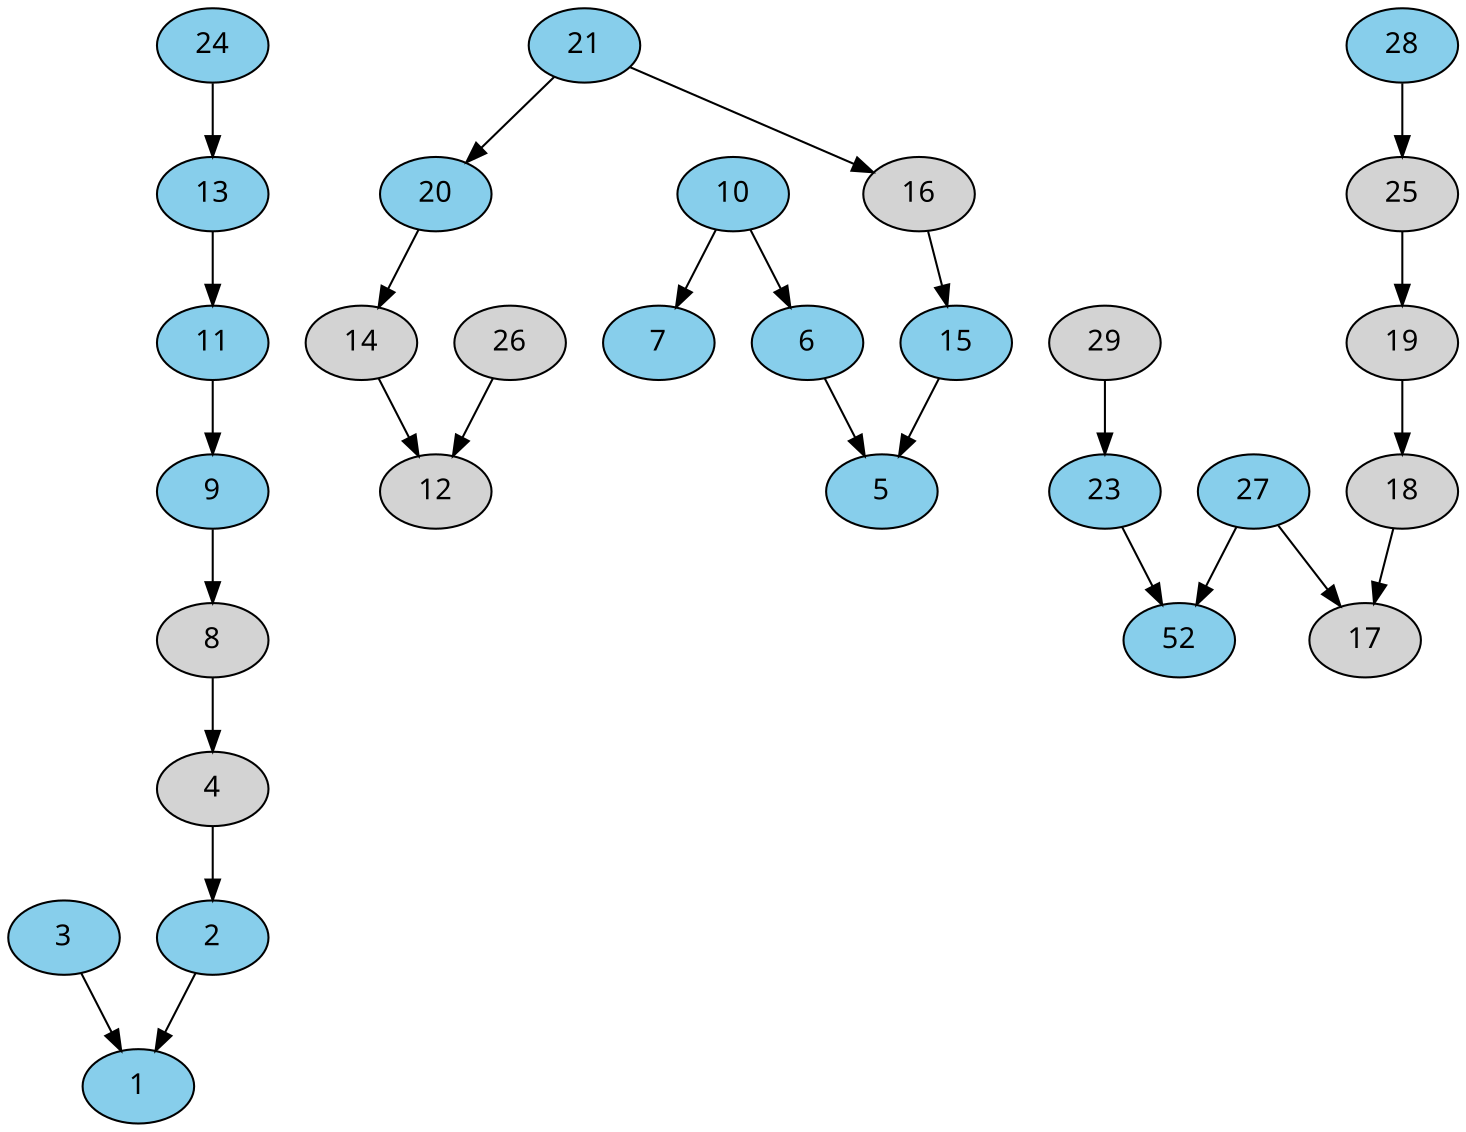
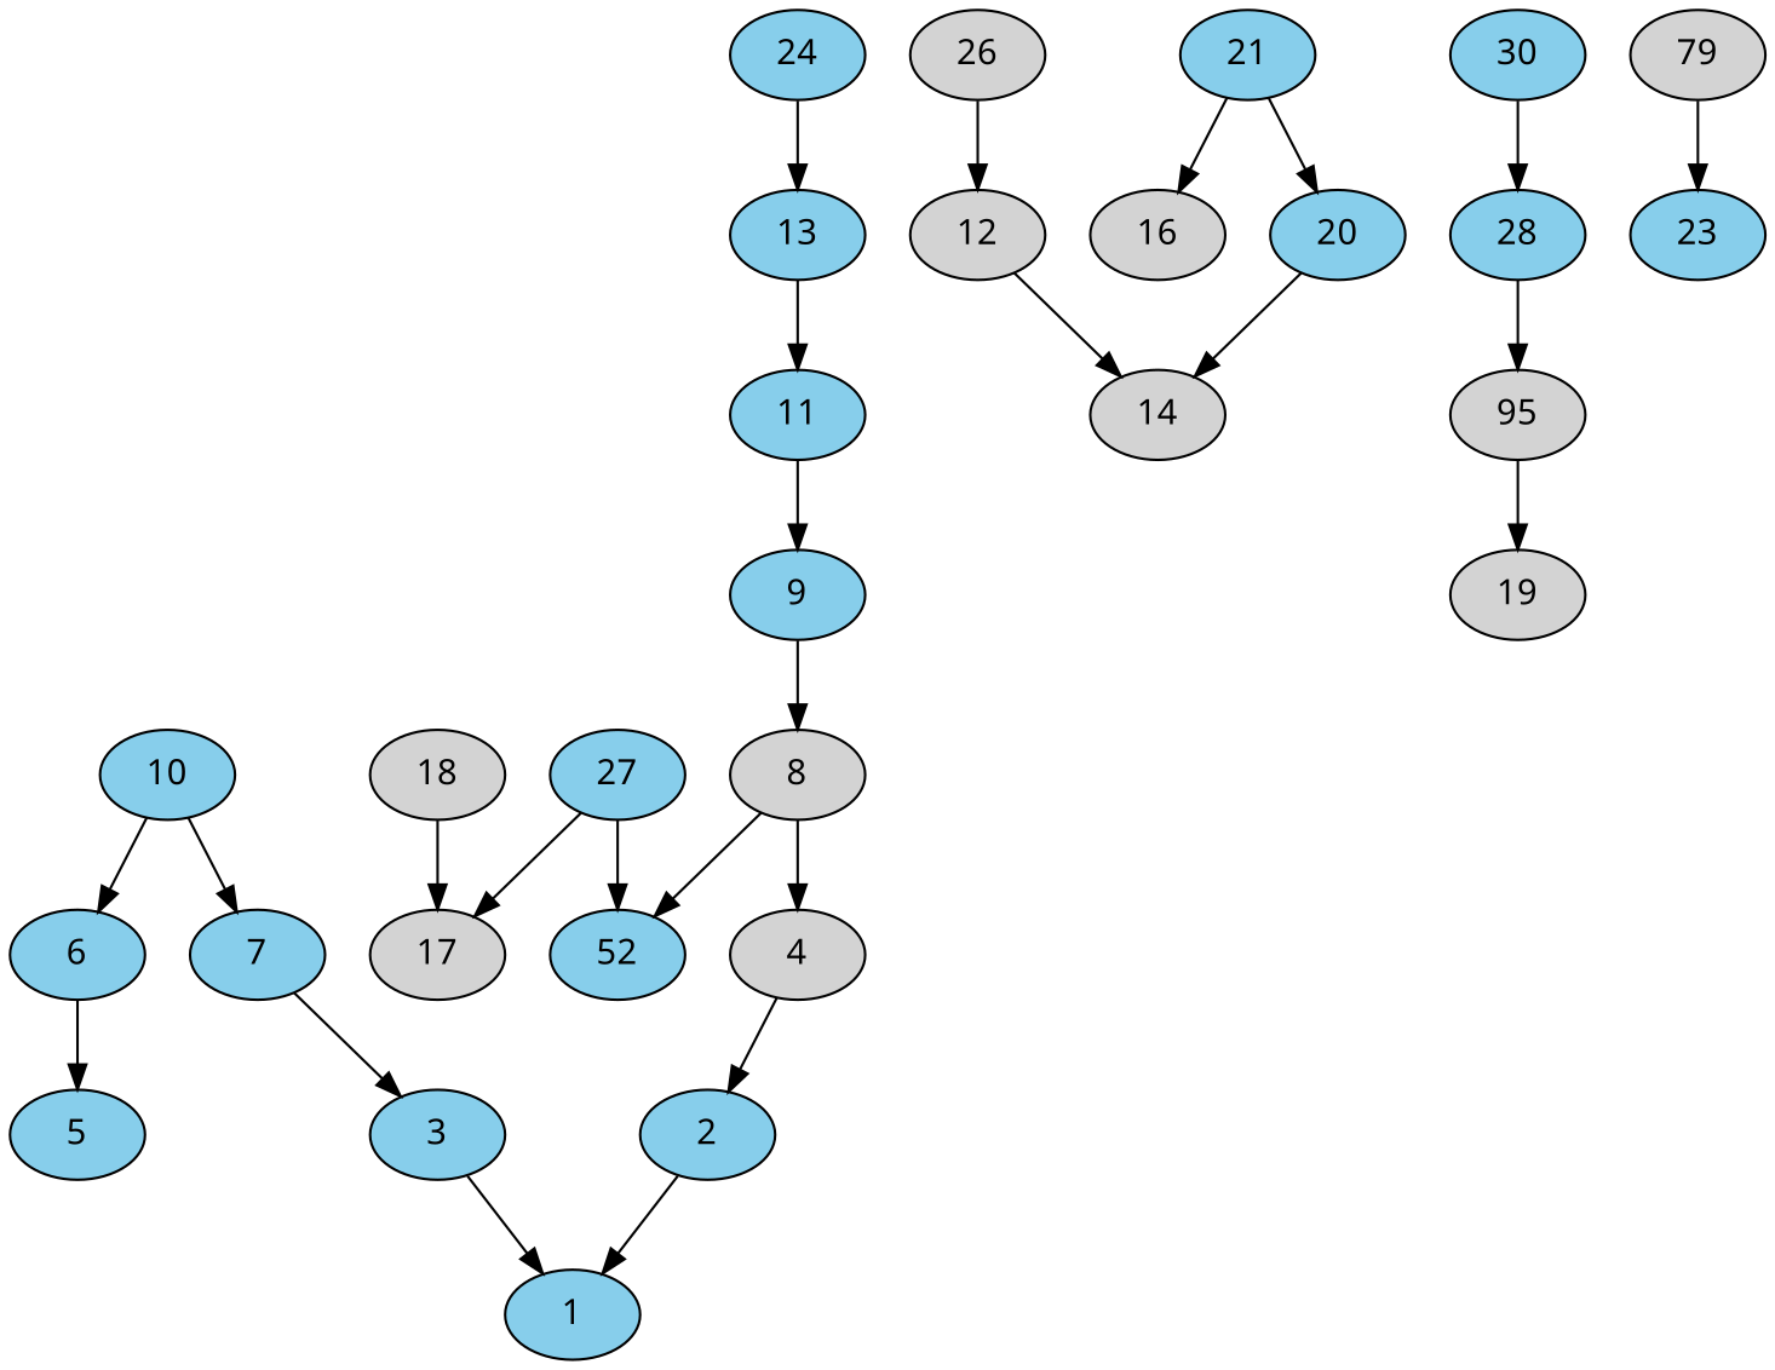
  digraph {
    fontname="Noto Sans"
    node [fillcolor=skyblue fontname="Noto Sans" style=filled]
    edge [fontname="Noto Sans"]
    2
    1
    3
    4 [fillcolor=lightgrey]
    6
    5
    7
    8 [fillcolor=lightgrey]
    9
    10
    11
    13
    14 [fillcolor=lightgrey]
    12 [fillcolor=lightgrey]
-   15
    16 [fillcolor=lightgrey]
    18 [fillcolor=lightgrey]
    17 [fillcolor=lightgrey]
    19 [fillcolor=lightgrey]
    20
    21
    n22 [label=52]
    23
    24
-   25 [fillcolor=lightgrey]
+   25 [fillcolor=lightgrey label=95]
    26 [fillcolor=lightgrey]
    27
    28
-   29 [fillcolor=lightgrey]
+   29 [fillcolor=lightgrey label=79]
+   30
    2 -> 1
    3 -> 1
    4 -> 2
    6 -> 5
+   7 -> 3
    8 -> 4
    9 -> 8
    10 -> 6
    10 -> 7
    11 -> 9
    13 -> 11
-   14 -> 12
-   15 -> 5
-   16 -> 15
+   12 -> 14
    18 -> 17
-   19 -> 18
    20 -> 14
    21 -> 16
    21 -> 20
-   23 -> n22
+   8 -> n22
    24 -> 13
    25 -> 19
    26 -> 12
    27 -> 17
    27 -> n22
    28 -> 25
    29 -> 23
+   30 -> 28
  }
